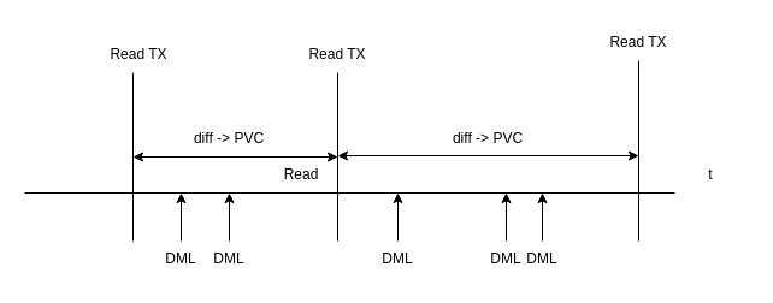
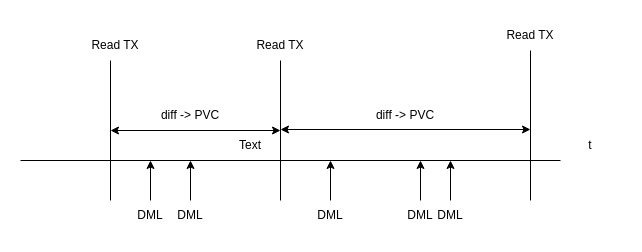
  <mxCell id="0" />
  <mxCell id="1" parent="0" />
  <mxCell id="2" value="" style="endArrow=none;html=1;rounded=0;" edge="1" parent="1"><mxGeometry width="50" height="50" relative="1" as="geometry"><mxPoint x="20" y="160" as="sourcePoint" /><mxPoint x="560" y="160" as="targetPoint" /></mxGeometry></mxCell>
  <mxCell id="3" value="" style="endArrow=none;html=1;rounded=0;" edge="1" parent="1"><mxGeometry width="50" height="50" relative="1" as="geometry"><mxPoint x="110" y="200" as="sourcePoint" /><mxPoint x="110" y="60" as="targetPoint" /></mxGeometry></mxCell>
  <mxCell id="4" value="" style="endArrow=none;html=1;rounded=0;" edge="1" parent="1"><mxGeometry width="50" height="50" relative="1" as="geometry"><mxPoint x="280" y="200" as="sourcePoint" /><mxPoint x="280" y="60" as="targetPoint" /></mxGeometry></mxCell>
  <mxCell id="5" value="" style="endArrow=none;html=1;rounded=0;" edge="1" parent="1"><mxGeometry width="50" height="50" relative="1" as="geometry"><mxPoint x="530" y="200" as="sourcePoint" /><mxPoint x="530" y="50" as="targetPoint" /></mxGeometry></mxCell>
  <mxCell id="6" value="" style="group" vertex="1" connectable="0" parent="1"><mxGeometry x="120" y="160" width="60" height="70" as="geometry" /></mxCell>
  <mxCell id="7" value="" style="endArrow=classic;html=1;rounded=0;" edge="1" parent="6"><mxGeometry width="50" height="50" relative="1" as="geometry"><mxPoint x="30" y="40" as="sourcePoint" /><mxPoint x="30" as="targetPoint" /></mxGeometry></mxCell>
  <mxCell id="8" value="DML" style="text;html=1;strokeColor=none;fillColor=none;align=center;verticalAlign=middle;whiteSpace=wrap;rounded=0;" vertex="1" parent="6"><mxGeometry y="40" width="60" height="30" as="geometry" /></mxCell>
  <mxCell id="9" value="" style="group" vertex="1" connectable="0" parent="1"><mxGeometry x="160" y="160" width="60" height="70" as="geometry" /></mxCell>
  <mxCell id="10" value="" style="endArrow=classic;html=1;rounded=0;" edge="1" parent="9"><mxGeometry width="50" height="50" relative="1" as="geometry"><mxPoint x="30" y="40" as="sourcePoint" /><mxPoint x="30" as="targetPoint" /></mxGeometry></mxCell>
  <mxCell id="11" value="DML" style="text;html=1;strokeColor=none;fillColor=none;align=center;verticalAlign=middle;whiteSpace=wrap;rounded=0;" vertex="1" parent="9"><mxGeometry y="40" width="60" height="30" as="geometry" /></mxCell>
  <mxCell id="12" value="" style="group" vertex="1" connectable="0" parent="1"><mxGeometry x="300" y="160" width="60" height="70" as="geometry" /></mxCell>
  <mxCell id="13" value="" style="endArrow=classic;html=1;rounded=0;" edge="1" parent="12"><mxGeometry width="50" height="50" relative="1" as="geometry"><mxPoint x="30" y="40" as="sourcePoint" /><mxPoint x="30" as="targetPoint" /></mxGeometry></mxCell>
  <mxCell id="14" value="DML" style="text;html=1;strokeColor=none;fillColor=none;align=center;verticalAlign=middle;whiteSpace=wrap;rounded=0;" vertex="1" parent="12"><mxGeometry y="40" width="60" height="30" as="geometry" /></mxCell>
  <mxCell id="15" value="" style="group" vertex="1" connectable="0" parent="1"><mxGeometry x="390" y="160" width="90" height="70" as="geometry" /></mxCell>
  <mxCell id="16" value="" style="endArrow=classic;html=1;rounded=0;" edge="1" parent="15"><mxGeometry width="50" height="50" relative="1" as="geometry"><mxPoint x="30" y="40" as="sourcePoint" /><mxPoint x="30" as="targetPoint" /></mxGeometry></mxCell>
  <mxCell id="17" value="DML" style="text;html=1;strokeColor=none;fillColor=none;align=center;verticalAlign=middle;whiteSpace=wrap;rounded=0;" vertex="1" parent="15"><mxGeometry y="40" width="60" height="30" as="geometry" /></mxCell>
  <mxCell id="18" value="" style="group" vertex="1" connectable="0" parent="15"><mxGeometry x="30" width="60" height="70" as="geometry" /></mxCell>
  <mxCell id="19" value="" style="endArrow=classic;html=1;rounded=0;" edge="1" parent="18"><mxGeometry width="50" height="50" relative="1" as="geometry"><mxPoint x="30" y="40" as="sourcePoint" /><mxPoint x="30" as="targetPoint" /></mxGeometry></mxCell>
  <mxCell id="20" value="DML" style="text;html=1;strokeColor=none;fillColor=none;align=center;verticalAlign=middle;whiteSpace=wrap;rounded=0;" vertex="1" parent="18"><mxGeometry y="40" width="60" height="30" as="geometry" /></mxCell>
  <mxCell id="21" value="" style="endArrow=classic;startArrow=classic;html=1;rounded=0;" edge="1" parent="1"><mxGeometry width="50" height="50" relative="1" as="geometry"><mxPoint x="110" y="130" as="sourcePoint" /><mxPoint x="280" y="130" as="targetPoint" /></mxGeometry></mxCell>
  <mxCell id="22" value="diff -&amp;gt; PVC" style="text;html=1;strokeColor=none;fillColor=none;align=center;verticalAlign=middle;whiteSpace=wrap;rounded=0;" vertex="1" parent="1"><mxGeometry x="145" y="100" width="90" height="30" as="geometry" /></mxCell>
  <mxCell id="23" value="" style="endArrow=classic;startArrow=classic;html=1;rounded=0;" edge="1" parent="1"><mxGeometry width="50" height="50" relative="1" as="geometry"><mxPoint x="280" y="129" as="sourcePoint" /><mxPoint x="530" y="129" as="targetPoint" /></mxGeometry></mxCell>
  <mxCell id="24" value="diff -&amp;gt; PVC" style="text;html=1;strokeColor=none;fillColor=none;align=center;verticalAlign=middle;whiteSpace=wrap;rounded=0;" vertex="1" parent="1"><mxGeometry x="360" y="100" width="90" height="30" as="geometry" /></mxCell>
- <mxCell id="25" value="Read" style="text;html=1;strokeColor=none;fillColor=none;align=center;verticalAlign=middle;whiteSpace=wrap;rounded=0;" vertex="1" parent="1"><mxGeometry x="220" y="130" width="60" height="30" as="geometry" /></mxCell>
+ <mxCell id="25" value="Text" style="text;html=1;strokeColor=none;fillColor=none;align=center;verticalAlign=middle;whiteSpace=wrap;rounded=0;" vertex="1" parent="1"><mxGeometry x="220" y="130" width="60" height="30" as="geometry" /></mxCell>
  <mxCell id="26" value="Read TX" style="text;html=1;strokeColor=none;fillColor=none;align=center;verticalAlign=middle;whiteSpace=wrap;rounded=0;" vertex="1" parent="1"><mxGeometry x="85" y="30" width="60" height="30" as="geometry" /></mxCell>
  <mxCell id="27" value="Read TX" style="text;html=1;strokeColor=none;fillColor=none;align=center;verticalAlign=middle;whiteSpace=wrap;rounded=0;" vertex="1" parent="1"><mxGeometry x="250" y="30" width="60" height="30" as="geometry" /></mxCell>
  <mxCell id="28" value="Read TX" style="text;html=1;strokeColor=none;fillColor=none;align=center;verticalAlign=middle;whiteSpace=wrap;rounded=0;" vertex="1" parent="1"><mxGeometry x="500" y="20" width="60" height="30" as="geometry" /></mxCell>
  <mxCell id="29" value="t" style="text;html=1;strokeColor=none;fillColor=none;align=center;verticalAlign=middle;whiteSpace=wrap;rounded=0;" vertex="1" parent="1"><mxGeometry x="560" y="130" width="60" height="30" as="geometry" /></mxCell>
